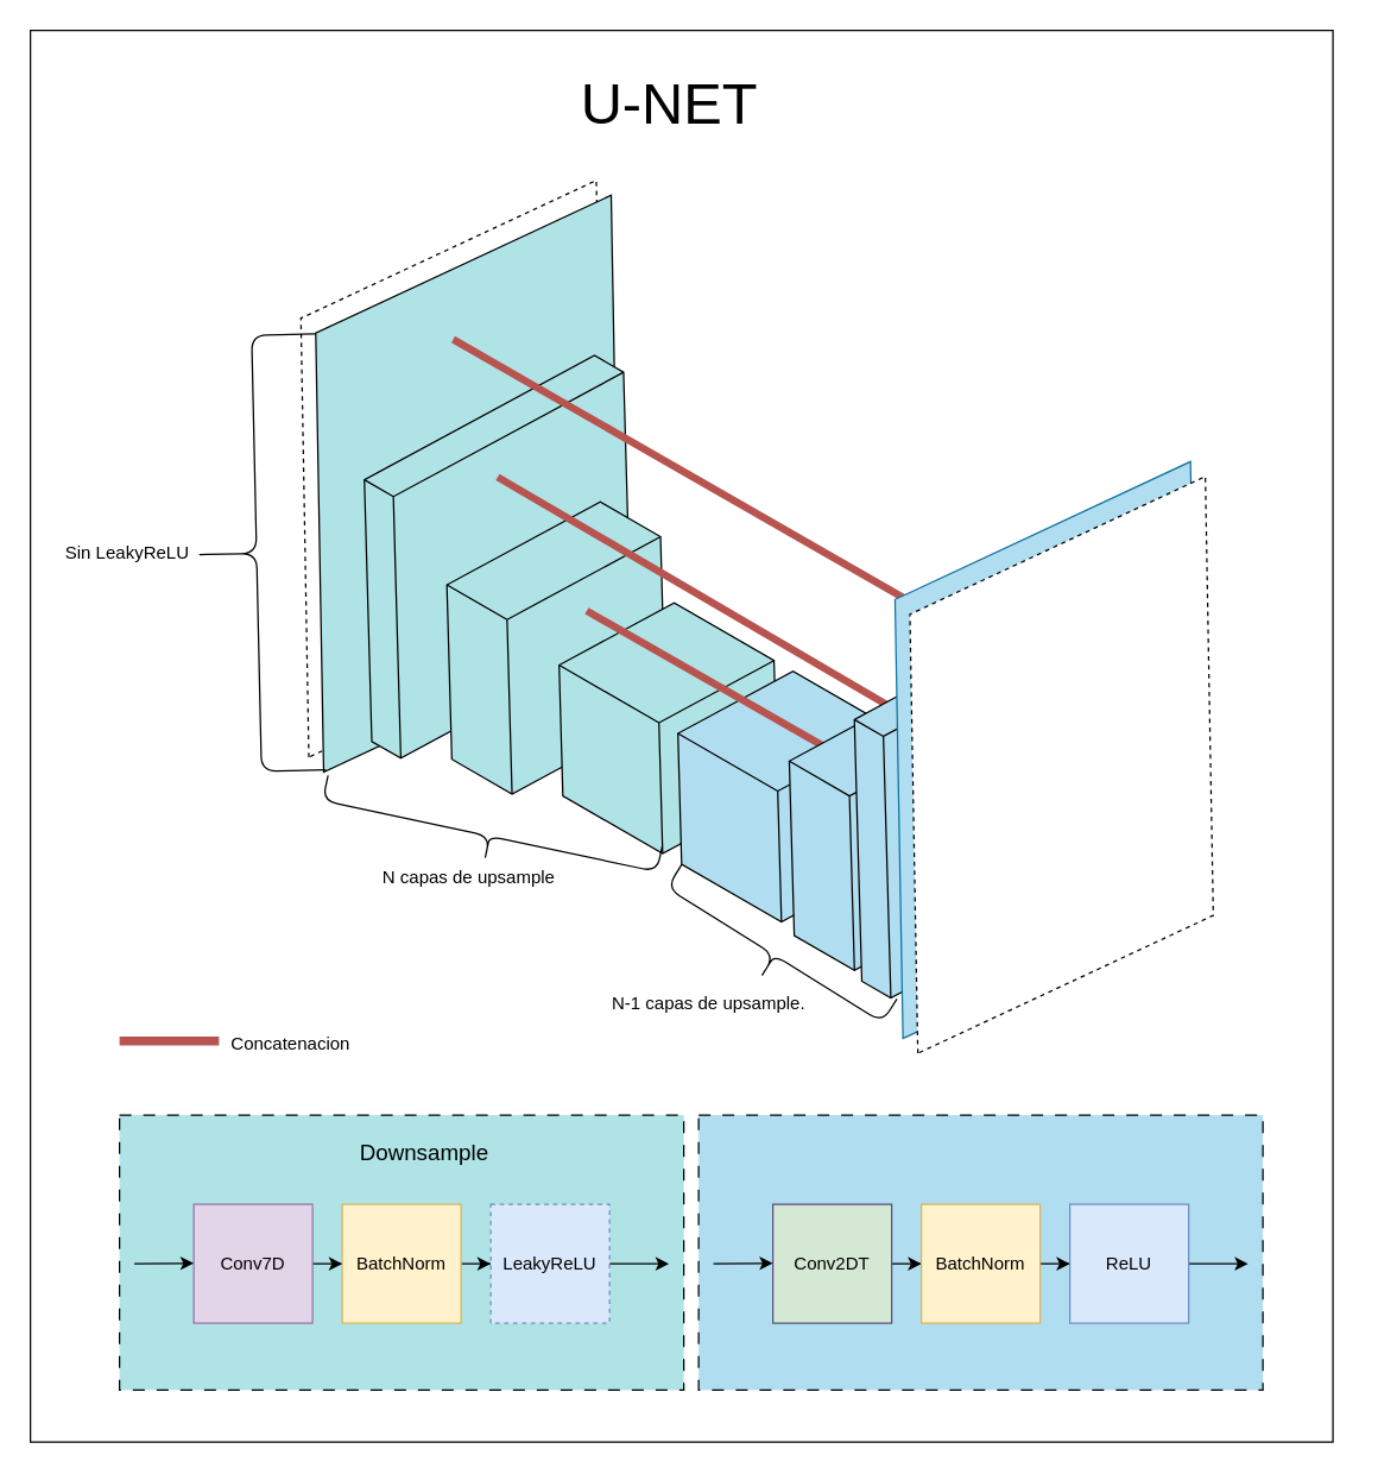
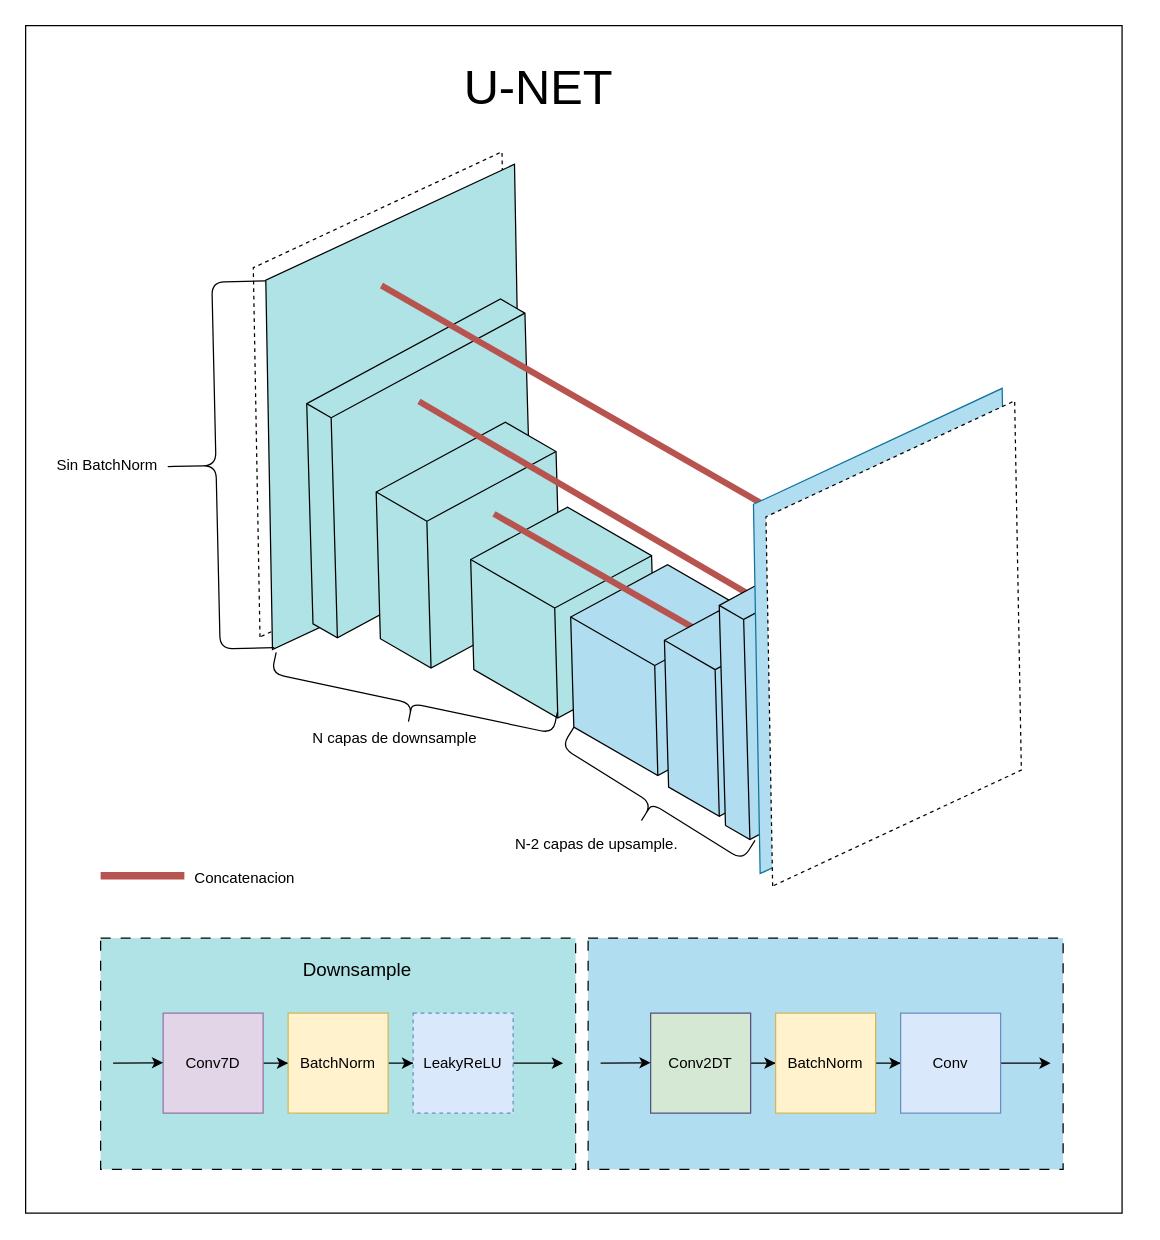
  <mxCell id="0" />
  <mxCell id="1" parent="0" />
  <mxCell id="2" value="" style="rounded=0;whiteSpace=wrap;html=1;" vertex="1" parent="1"><mxGeometry x="20" y="20" width="877.16" height="950" as="geometry" /></mxCell>
  <mxCell id="3" value="" style="rounded=0;whiteSpace=wrap;html=1;dashed=1;dashPattern=8 8;fillColor=#b1ddf0;strokeColor=#000000;" vertex="1" parent="1"><mxGeometry x="470" y="750" width="380" height="185" as="geometry" /></mxCell>
  <mxCell id="4" value="" style="rounded=0;whiteSpace=wrap;html=1;dashed=1;dashPattern=8 8;fillColor=#b0e3e6;strokeColor=#000000;" vertex="1" parent="1"><mxGeometry x="80" y="750" width="380" height="185" as="geometry" /></mxCell>
  <mxCell id="5" value="" style="shape=parallelogram;perimeter=parallelogramPerimeter;whiteSpace=wrap;html=1;fixedSize=1;size=120;rotation=-25;dashed=1;" vertex="1" parent="1"><mxGeometry x="134.53" y="180" width="339.53" height="270" as="geometry" /></mxCell>
  <mxCell id="6" value="" style="edgeStyle=orthogonalEdgeStyle;rounded=0;orthogonalLoop=1;jettySize=auto;html=1;" edge="1" parent="1" source="7" target="10"><mxGeometry relative="1" as="geometry" /></mxCell>
  <mxCell id="7" value="Conv7D" style="whiteSpace=wrap;html=1;aspect=fixed;fillColor=#e1d5e7;strokeColor=#9673a6;" vertex="1" parent="1"><mxGeometry x="130" y="810" width="80" height="80" as="geometry" /></mxCell>
  <mxCell id="8" value="&lt;font style=&quot;font-size: 15px;&quot;&gt;Downsample&lt;/font&gt;" style="text;html=1;align=center;verticalAlign=middle;resizable=0;points=[];autosize=1;strokeColor=none;fillColor=none;" vertex="1" parent="1"><mxGeometry x="230" y="760" width="110" height="30" as="geometry" /></mxCell>
  <mxCell id="9" value="" style="edgeStyle=orthogonalEdgeStyle;rounded=0;orthogonalLoop=1;jettySize=auto;html=1;" edge="1" parent="1" source="10" target="12"><mxGeometry relative="1" as="geometry" /></mxCell>
  <mxCell id="10" value="BatchNorm" style="whiteSpace=wrap;html=1;aspect=fixed;fillColor=#fff2cc;strokeColor=#d6b656;" vertex="1" parent="1"><mxGeometry x="230" y="810" width="80" height="80" as="geometry" /></mxCell>
  <mxCell id="11" value="" style="edgeStyle=orthogonalEdgeStyle;rounded=0;orthogonalLoop=1;jettySize=auto;html=1;" edge="1" parent="1" source="12"><mxGeometry relative="1" as="geometry"><mxPoint x="450" y="850" as="targetPoint" /></mxGeometry></mxCell>
  <mxCell id="12" value="LeakyReLU" style="whiteSpace=wrap;html=1;aspect=fixed;fillColor=#dae8fc;strokeColor=#6c8ebf;dashed=1;" vertex="1" parent="1"><mxGeometry x="330" y="810" width="80" height="80" as="geometry" /></mxCell>
  <mxCell id="13" value="" style="endArrow=classic;html=1;rounded=0;" edge="1" parent="1"><mxGeometry width="50" height="50" relative="1" as="geometry"><mxPoint x="90" y="850" as="sourcePoint" /><mxPoint x="130" y="849.71" as="targetPoint" /></mxGeometry></mxCell>
  <mxCell id="14" value="" style="shape=parallelogram;perimeter=parallelogramPerimeter;whiteSpace=wrap;html=1;fixedSize=1;size=120;rotation=-25;fillColor=#b0e3e6;strokeColor=#000000;fillStyle=solid;" vertex="1" parent="1"><mxGeometry x="144.53" y="190" width="339.53" height="270" as="geometry" /></mxCell>
  <mxCell id="15" value="" style="edgeStyle=orthogonalEdgeStyle;rounded=0;orthogonalLoop=1;jettySize=auto;html=1;" edge="1" parent="1" source="16" target="18"><mxGeometry relative="1" as="geometry" /></mxCell>
  <mxCell id="16" value="Conv2DT" style="whiteSpace=wrap;html=1;aspect=fixed;fillColor=#d5e8d4;strokeColor=#56517e;" vertex="1" parent="1"><mxGeometry x="520" y="810" width="80" height="80" as="geometry" /></mxCell>
  <mxCell id="17" value="" style="edgeStyle=orthogonalEdgeStyle;rounded=0;orthogonalLoop=1;jettySize=auto;html=1;" edge="1" parent="1" source="18" target="20"><mxGeometry relative="1" as="geometry" /></mxCell>
  <mxCell id="18" value="BatchNorm" style="whiteSpace=wrap;html=1;aspect=fixed;fillColor=#fff2cc;strokeColor=#d6b656;" vertex="1" parent="1"><mxGeometry x="620" y="810" width="80" height="80" as="geometry" /></mxCell>
  <mxCell id="19" value="" style="edgeStyle=orthogonalEdgeStyle;rounded=0;orthogonalLoop=1;jettySize=auto;html=1;" edge="1" parent="1" source="20"><mxGeometry relative="1" as="geometry"><mxPoint x="840" y="850" as="targetPoint" /></mxGeometry></mxCell>
- <mxCell id="20" value="ReLU" style="whiteSpace=wrap;html=1;aspect=fixed;fillColor=#dae8fc;strokeColor=#6c8ebf;" vertex="1" parent="1"><mxGeometry x="720" y="810" width="80" height="80" as="geometry" /></mxCell>
+ <mxCell id="20" value="Conv" style="whiteSpace=wrap;html=1;aspect=fixed;fillColor=#dae8fc;strokeColor=#6c8ebf;" vertex="1" parent="1"><mxGeometry x="720" y="810" width="80" height="80" as="geometry" /></mxCell>
  <mxCell id="21" value="" style="endArrow=classic;html=1;rounded=0;" edge="1" parent="1"><mxGeometry width="50" height="50" relative="1" as="geometry"><mxPoint x="480" y="850" as="sourcePoint" /><mxPoint x="520" y="849.71" as="targetPoint" /></mxGeometry></mxCell>
  <mxCell id="22" value="" style="html=1;whiteSpace=wrap;shape=isoCube2;backgroundOutline=1;isoAngle=19.018;rotation=120;fillColor=#b0e3e6;strokeColor=#000000;fillStyle=solid;" vertex="1" parent="1"><mxGeometry x="184.66" y="270.6" width="300" height="207.32" as="geometry" /></mxCell>
  <mxCell id="23" value="" style="html=1;whiteSpace=wrap;shape=isoCube2;backgroundOutline=1;isoAngle=19.018;rotation=120;fillColor=#b0e3e6;strokeColor=#000000;" vertex="1" parent="1"><mxGeometry x="274.06" y="350.6" width="200" height="170" as="geometry" /></mxCell>
  <mxCell id="24" value="" style="html=1;whiteSpace=wrap;shape=isoCube2;backgroundOutline=1;isoAngle=19.018;rotation=120;fillColor=#b0e3e6;strokeColor=#000000;" vertex="1" parent="1"><mxGeometry x="374.66" y="404.6" width="150" height="170" as="geometry" /></mxCell>
  <mxCell id="25" value="" style="html=1;whiteSpace=wrap;shape=isoCube2;backgroundOutline=1;isoAngle=19.018;rotation=120;fillColor=#b1ddf0;strokeColor=#000000;" vertex="1" parent="1"><mxGeometry x="454.66" y="450.6" width="150" height="170" as="geometry" /></mxCell>
  <mxCell id="26" value="" style="endArrow=classic;html=1;rounded=0;entryX=0.441;entryY=0.54;entryDx=0;entryDy=0;entryPerimeter=0;fillColor=#f8cecc;strokeColor=#b85450;strokeWidth=5;" edge="1" parent="1"><mxGeometry width="50" height="50" relative="1" as="geometry"><mxPoint x="394.65" y="410.6" as="sourcePoint" /><mxPoint x="604.661" y="530.641" as="targetPoint" /></mxGeometry></mxCell>
  <mxCell id="27" value="" style="html=1;whiteSpace=wrap;shape=isoCube2;backgroundOutline=1;isoAngle=19.018;rotation=120;fillColor=#b1ddf0;strokeColor=#000000;" vertex="1" parent="1"><mxGeometry x="504.66" y="469.26" width="200" height="170" as="geometry" /></mxCell>
  <mxCell id="28" value="" style="endArrow=classic;html=1;rounded=0;fillColor=#f8cecc;strokeColor=#b85450;strokeWidth=5;" edge="1" parent="1"><mxGeometry width="50" height="50" relative="1" as="geometry"><mxPoint x="334.66" y="320.6" as="sourcePoint" /><mxPoint x="683.66" y="524.6" as="targetPoint" /></mxGeometry></mxCell>
  <mxCell id="29" value="" style="html=1;whiteSpace=wrap;shape=isoCube2;backgroundOutline=1;isoAngle=19.018;rotation=120;fillColor=#b1ddf0;strokeColor=#000000;" vertex="1" parent="1"><mxGeometry x="514.66" y="431.94" width="300" height="207.32" as="geometry" /></mxCell>
  <mxCell id="30" value="" style="endArrow=classic;html=1;rounded=0;fillColor=#f8cecc;strokeColor=#b85450;strokeWidth=5;" edge="1" parent="1"><mxGeometry width="50" height="50" relative="1" as="geometry"><mxPoint x="304.66" y="227.94" as="sourcePoint" /><mxPoint x="701.66" y="455.6" as="targetPoint" /></mxGeometry></mxCell>
  <mxCell id="31" value="" style="shape=parallelogram;perimeter=parallelogramPerimeter;whiteSpace=wrap;html=1;fixedSize=1;size=120;rotation=-25;fillColor=#b1ddf0;strokeColor=#10739e;fillStyle=solid;" vertex="1" parent="1"><mxGeometry x="534.66" y="369.26" width="339.53" height="270" as="geometry" /></mxCell>
  <mxCell id="32" value="" style="shape=parallelogram;perimeter=parallelogramPerimeter;whiteSpace=wrap;html=1;fixedSize=1;size=120;rotation=-25;dashed=1;" vertex="1" parent="1"><mxGeometry x="544.66" y="379.26" width="339.53" height="270" as="geometry" /></mxCell>
- <mxCell id="33" value="Sin LeakyReLU" style="text;html=1;align=center;verticalAlign=middle;resizable=0;points=[];autosize=1;strokeColor=none;fillColor=none;" vertex="1" parent="1"><mxGeometry x="34.53" y="356.89" width="100" height="30" as="geometry" /></mxCell>
+ <mxCell id="33" value="Sin BatchNorm" style="text;html=1;align=center;verticalAlign=middle;resizable=0;points=[];autosize=1;strokeColor=none;fillColor=none;" vertex="1" parent="1"><mxGeometry x="34.53" y="356.89" width="100" height="30" as="geometry" /></mxCell>
  <mxCell id="34" value="" style="shape=curlyBracket;whiteSpace=wrap;html=1;rounded=1;labelPosition=left;verticalLabelPosition=middle;align=right;verticalAlign=middle;size=0.5;rotation=-181.3;direction=west;" vertex="1" parent="1"><mxGeometry x="129.03" y="225.17" width="86.54" height="293.43" as="geometry" /></mxCell>
  <mxCell id="35" value="" style="shape=curlyBracket;whiteSpace=wrap;html=1;rounded=1;labelPosition=left;verticalLabelPosition=middle;align=right;verticalAlign=middle;size=0.5;rotation=122;direction=west;" vertex="1" parent="1"><mxGeometry x="502.43" y="557" width="37.46" height="170.79" as="geometry" /></mxCell>
- <mxCell id="36" value="&lt;div&gt;N-1 capas de upsample.&lt;/div&gt;" style="text;html=1;align=left;verticalAlign=middle;resizable=0;points=[];autosize=1;strokeColor=none;fillColor=none;" vertex="1" parent="1"><mxGeometry x="410" y="660" width="150" height="30" as="geometry" /></mxCell>
+ <mxCell id="36" value="&lt;div&gt;N-2 capas de upsample.&lt;/div&gt;" style="text;html=1;align=left;verticalAlign=middle;resizable=0;points=[];autosize=1;strokeColor=none;fillColor=none;" vertex="1" parent="1"><mxGeometry x="410" y="660" width="150" height="30" as="geometry" /></mxCell>
  <mxCell id="37" value="" style="shape=curlyBracket;whiteSpace=wrap;html=1;rounded=1;labelPosition=left;verticalLabelPosition=middle;align=right;verticalAlign=middle;rotation=-78;" vertex="1" parent="1"><mxGeometry x="312" y="447.26" width="34.66" height="230" as="geometry" /></mxCell>
- <mxCell id="38" value="N capas de upsample" style="text;html=1;align=center;verticalAlign=middle;resizable=0;points=[];autosize=1;strokeColor=none;fillColor=none;" vertex="1" parent="1"><mxGeometry x="240" y="574.6" width="150" height="30" as="geometry" /></mxCell>
- <mxCell id="39" value="&lt;font style=&quot;font-size: 39px;&quot;&gt;U-NET&lt;/font&gt;" style="text;html=1;align=center;verticalAlign=middle;resizable=0;points=[];autosize=1;strokeColor=none;fillColor=none;" vertex="1" parent="1"><mxGeometry x="379.66" y="40" width="140" height="60" as="geometry" /></mxCell>
+ <mxCell id="38" value="N capas de downsample" style="text;html=1;align=center;verticalAlign=middle;resizable=0;points=[];autosize=1;strokeColor=none;fillColor=none;" vertex="1" parent="1"><mxGeometry x="240" y="574.6" width="150" height="30" as="geometry" /></mxCell>
+ <mxCell id="39" value="&lt;font style=&quot;font-size: 39px;&quot;&gt;U-NET&lt;/font&gt;" style="text;html=1;align=center;verticalAlign=middle;resizable=0;points=[];autosize=1;strokeColor=none;fillColor=none;" vertex="1" parent="1"><mxGeometry x="359.66" y="40" width="140" height="60" as="geometry" /></mxCell>
  <mxCell id="40" value="" style="endArrow=none;html=1;rounded=0;endFill=0;fillColor=#f8cecc;strokeColor=#b85450;strokeWidth=6;" edge="1" parent="1"><mxGeometry width="50" height="50" relative="1" as="geometry"><mxPoint x="80" y="700" as="sourcePoint" /><mxPoint x="147" y="700" as="targetPoint" /></mxGeometry></mxCell>
  <mxCell id="41" value="Concatenacion" style="text;html=1;align=center;verticalAlign=middle;resizable=0;points=[];autosize=1;strokeColor=none;fillColor=none;" vertex="1" parent="1"><mxGeometry x="144.53" y="687.26" width="100" height="30" as="geometry" /></mxCell>
